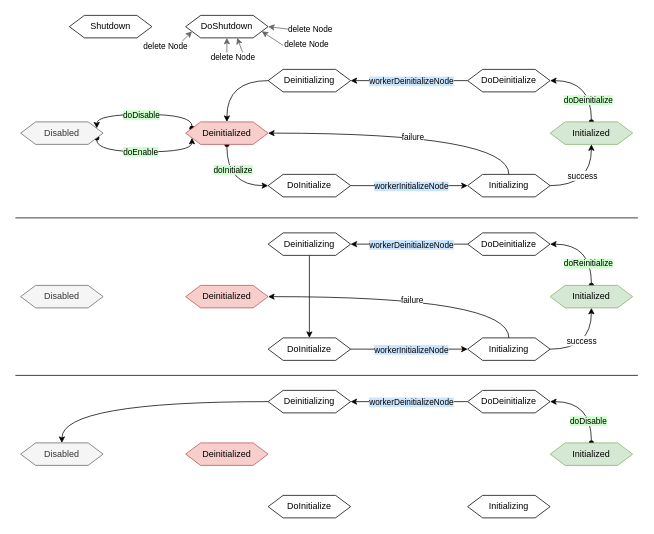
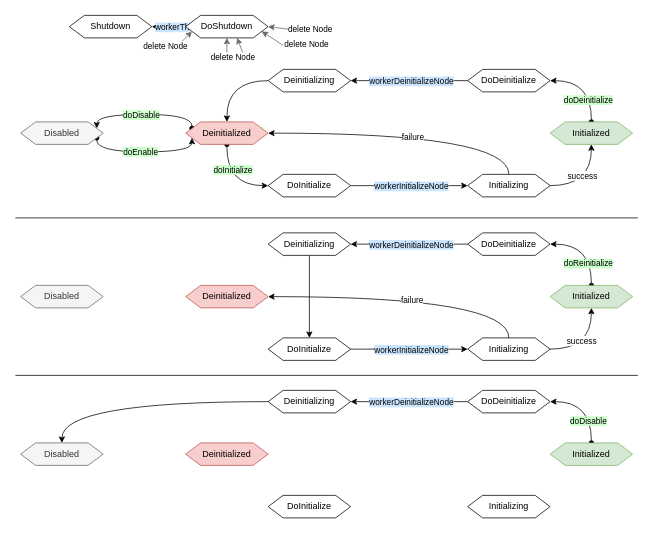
  <mxCell id="0" />
  <mxCell id="1" parent="0" />
  <mxCell id="2" style="edgeStyle=orthogonalEdgeStyle;curved=1;orthogonalLoop=1;jettySize=auto;html=1;exitX=0.5;exitY=1;exitDx=0;exitDy=0;entryX=0;entryY=0.5;entryDx=0;entryDy=0;startArrow=oval;startFill=1;" parent="1" source="6" target="10" edge="1"><mxGeometry relative="1" as="geometry" /></mxCell>
  <mxCell id="3" value="doInitialize" style="edgeLabel;html=1;align=center;verticalAlign=middle;resizable=0;points=[];labelBackgroundColor=#CCFFCC;" parent="2" vertex="1" connectable="0"><mxGeometry x="-0.404" y="7" relative="1" as="geometry"><mxPoint as="offset" /></mxGeometry></mxCell>
  <mxCell id="4" style="edgeStyle=orthogonalEdgeStyle;orthogonalLoop=1;jettySize=auto;html=1;exitX=0;exitY=0.25;exitDx=0;exitDy=0;entryX=1;entryY=0.25;entryDx=0;entryDy=0;startArrow=oval;startFill=1;curved=1;" parent="1" source="6" target="31" edge="1"><mxGeometry relative="1" as="geometry"><Array as="points"><mxPoint x="256" y="152" /><mxPoint x="129" y="152" /></Array></mxGeometry></mxCell>
  <mxCell id="5" value="doDisable" style="edgeLabel;html=1;align=center;verticalAlign=middle;resizable=0;points=[];labelBackgroundColor=#CCFFCC;" parent="4" vertex="1" connectable="0"><mxGeometry x="0.166" y="2" relative="1" as="geometry"><mxPoint x="9" y="-2" as="offset" /></mxGeometry></mxCell>
  <mxCell id="6" value="Deinitialized" style="shape=hexagon;perimeter=hexagonPerimeter2;whiteSpace=wrap;html=1;fixedSize=1;fillColor=#f8cecc;strokeColor=#b85450;" parent="1" vertex="1"><mxGeometry x="247" y="162" width="110" height="30" as="geometry" /></mxCell>
  <mxCell id="7" style="edgeStyle=orthogonalEdgeStyle;orthogonalLoop=1;jettySize=auto;html=1;exitX=1;exitY=0.5;exitDx=0;exitDy=0;entryX=0;entryY=0.5;entryDx=0;entryDy=0;rounded=0;" parent="1" source="10" target="16" edge="1"><mxGeometry relative="1" as="geometry" /></mxCell>
  <mxCell id="8" value="workerInitializeNode" style="edgeLabel;html=1;align=center;verticalAlign=middle;resizable=0;points=[];labelBackgroundColor=#CCE5FF;" parent="7" vertex="1" connectable="0"><mxGeometry x="-0.657" relative="1" as="geometry"><mxPoint x="53" as="offset" /></mxGeometry></mxCell>
  <mxCell id="9" style="edgeStyle=none;rounded=0;orthogonalLoop=1;jettySize=auto;html=1;startArrow=none;startFill=0;fillColor=#f5f5f5;strokeColor=#666666;entryX=0.5;entryY=1;entryDx=0;entryDy=0;" parent="1" target="34" edge="1"><mxGeometry relative="1" as="geometry"><mxPoint x="302" y="80" as="sourcePoint" /><mxPoint x="317" y="60" as="targetPoint" /></mxGeometry></mxCell>
  <mxCell id="10" value="DoInitialize" style="shape=hexagon;perimeter=hexagonPerimeter2;whiteSpace=wrap;html=1;fixedSize=1;" parent="1" vertex="1"><mxGeometry x="357" y="232" width="110" height="30" as="geometry" /></mxCell>
  <mxCell id="11" style="edgeStyle=orthogonalEdgeStyle;orthogonalLoop=1;jettySize=auto;html=1;exitX=1;exitY=0.5;exitDx=0;exitDy=0;entryX=0.5;entryY=1;entryDx=0;entryDy=0;curved=1;" parent="1" source="16" target="20" edge="1"><mxGeometry relative="1" as="geometry" /></mxCell>
  <mxCell id="12" value="success" style="edgeLabel;html=1;align=center;verticalAlign=middle;resizable=0;points=[];" parent="11" vertex="1" connectable="0"><mxGeometry x="0.25" y="13" relative="1" as="geometry"><mxPoint as="offset" /></mxGeometry></mxCell>
  <mxCell id="13" style="edgeStyle=none;rounded=0;orthogonalLoop=1;jettySize=auto;html=1;entryX=0.625;entryY=1;entryDx=0;entryDy=0;startArrow=none;startFill=0;fillColor=#f5f5f5;strokeColor=#666666;" parent="1" target="34" edge="1"><mxGeometry relative="1" as="geometry"><mxPoint x="327" y="80" as="sourcePoint" /></mxGeometry></mxCell>
  <mxCell id="14" style="edgeStyle=orthogonalEdgeStyle;orthogonalLoop=1;jettySize=auto;html=1;exitX=0.5;exitY=0;exitDx=0;exitDy=0;entryX=1;entryY=0.5;entryDx=0;entryDy=0;curved=1;" parent="1" source="16" target="6" edge="1"><mxGeometry relative="1" as="geometry" /></mxCell>
  <mxCell id="15" value="failure" style="edgeLabel;html=1;align=center;verticalAlign=middle;resizable=0;points=[];" parent="14" vertex="1" connectable="0"><mxGeometry x="-0.021" y="5" relative="1" as="geometry"><mxPoint as="offset" /></mxGeometry></mxCell>
  <mxCell id="16" value="Initializing" style="shape=hexagon;perimeter=hexagonPerimeter2;whiteSpace=wrap;html=1;fixedSize=1;" parent="1" vertex="1"><mxGeometry x="623" y="232" width="110" height="30" as="geometry" /></mxCell>
  <mxCell id="17" style="edgeStyle=orthogonalEdgeStyle;orthogonalLoop=1;jettySize=auto;html=1;exitX=0.5;exitY=0;exitDx=0;exitDy=0;entryX=1;entryY=0.5;entryDx=0;entryDy=0;curved=1;startArrow=oval;startFill=1;" parent="1" source="20" target="25" edge="1"><mxGeometry relative="1" as="geometry" /></mxCell>
  <mxCell id="18" value="doDeinitialize" style="edgeLabel;html=1;align=center;verticalAlign=middle;resizable=0;points=[];labelBackgroundColor=#CCFFCC;" parent="17" vertex="1" connectable="0"><mxGeometry x="-0.358" y="8" relative="1" as="geometry"><mxPoint x="3" y="5" as="offset" /></mxGeometry></mxCell>
  <mxCell id="19" style="edgeStyle=none;rounded=0;orthogonalLoop=1;jettySize=auto;html=1;entryX=1;entryY=0.75;entryDx=0;entryDy=0;startArrow=none;startFill=0;fillColor=#f5f5f5;strokeColor=#666666;" parent="1" target="34" edge="1"><mxGeometry relative="1" as="geometry"><mxPoint x="377" y="60" as="sourcePoint" /></mxGeometry></mxCell>
  <mxCell id="20" value="Initialized&lt;span style=&quot;color: rgba(0 , 0 , 0 , 0) ; font-family: monospace ; font-size: 0px&quot;&gt;%3CmxGraphModel%3E%3Croot%3E%3CmxCell%20id%3D%220%22%2F%3E%3CmxCell%20id%3D%221%22%20parent%3D%220%22%2F%3E%3CmxCell%20id%3D%222%22%20value%3D%22Deinitialized%22%20style%3D%22shape%3Dhexagon%3Bperimeter%3DhexagonPerimeter2%3BwhiteSpace%3Dwrap%3Bhtml%3D1%3BfixedSize%3D1%3B%22%20vertex%3D%221%22%20parent%3D%221%22%3E%3CmxGeometry%20x%3D%22340%22%20y%3D%22390%22%20width%3D%22110%22%20height%3D%2230%22%20as%3D%22geometry%22%2F%3E%3C%2FmxCell%3E%3C%2Froot%3E%3C%2FmxGraphModel%3E&lt;/span&gt;" style="shape=hexagon;perimeter=hexagonPerimeter2;whiteSpace=wrap;html=1;fixedSize=1;fillColor=#d5e8d4;strokeColor=#82b366;" parent="1" vertex="1"><mxGeometry x="733" y="162" width="110" height="30" as="geometry" /></mxCell>
  <mxCell id="21" style="edgeStyle=orthogonalEdgeStyle;orthogonalLoop=1;jettySize=auto;html=1;exitX=0;exitY=0.5;exitDx=0;exitDy=0;entryX=1;entryY=0.5;entryDx=0;entryDy=0;rounded=0;" parent="1" source="25" target="27" edge="1"><mxGeometry relative="1" as="geometry" /></mxCell>
  <mxCell id="22" value="workerDeinitializeNode" style="edgeLabel;html=1;align=center;verticalAlign=middle;resizable=0;points=[];labelBackgroundColor=#CCE5FF;" parent="21" vertex="1" connectable="0"><mxGeometry x="0.598" y="2" relative="1" as="geometry"><mxPoint x="49" y="-2" as="offset" /></mxGeometry></mxCell>
  <mxCell id="23" style="edgeStyle=none;rounded=0;orthogonalLoop=1;jettySize=auto;html=1;entryX=1;entryY=0.5;entryDx=0;entryDy=0;startArrow=none;startFill=0;fillColor=#f5f5f5;strokeColor=#666666;" parent="1" target="34" edge="1"><mxGeometry relative="1" as="geometry"><mxPoint x="397" y="40" as="sourcePoint" /></mxGeometry></mxCell>
  <mxCell id="24" value="delete Node" style="edgeLabel;html=1;align=center;verticalAlign=middle;resizable=0;points=[];" parent="23" vertex="1" connectable="0"><mxGeometry x="-0.459" relative="1" as="geometry"><mxPoint x="26" as="offset" /></mxGeometry></mxCell>
  <mxCell id="25" value="DoDeinitialize" style="shape=hexagon;perimeter=hexagonPerimeter2;whiteSpace=wrap;html=1;fixedSize=1;" parent="1" vertex="1"><mxGeometry x="623" y="92" width="110" height="30" as="geometry" /></mxCell>
  <mxCell id="26" style="edgeStyle=orthogonalEdgeStyle;curved=1;orthogonalLoop=1;jettySize=auto;html=1;exitX=0;exitY=0.5;exitDx=0;exitDy=0;entryX=0.5;entryY=0;entryDx=0;entryDy=0;" parent="1" source="27" target="6" edge="1"><mxGeometry relative="1" as="geometry" /></mxCell>
  <mxCell id="27" value="Deinitializing" style="shape=hexagon;perimeter=hexagonPerimeter2;whiteSpace=wrap;html=1;fixedSize=1;" parent="1" vertex="1"><mxGeometry x="357" y="92" width="110" height="30" as="geometry" /></mxCell>
  <mxCell id="28" style="edgeStyle=orthogonalEdgeStyle;orthogonalLoop=1;jettySize=auto;html=1;exitX=1;exitY=0.75;exitDx=0;exitDy=0;entryX=0;entryY=0.75;entryDx=0;entryDy=0;startArrow=oval;startFill=1;curved=1;" parent="1" source="31" target="6" edge="1"><mxGeometry relative="1" as="geometry"><Array as="points"><mxPoint x="129" y="202" /><mxPoint x="256" y="202" /></Array></mxGeometry></mxCell>
  <mxCell id="29" value="doEnable" style="edgeLabel;html=1;align=center;verticalAlign=middle;resizable=0;points=[];labelBackgroundColor=#CCFFCC;" parent="28" vertex="1" connectable="0"><mxGeometry x="-0.206" y="1" relative="1" as="geometry"><mxPoint x="12" as="offset" /></mxGeometry></mxCell>
  <mxCell id="30" style="edgeStyle=none;rounded=0;orthogonalLoop=1;jettySize=auto;html=1;startArrow=none;startFill=0;fillColor=#f5f5f5;strokeColor=#666666;entryX=0;entryY=0.75;entryDx=0;entryDy=0;" parent="1" target="34" edge="1"><mxGeometry relative="1" as="geometry"><mxPoint x="237" y="60" as="sourcePoint" /></mxGeometry></mxCell>
  <mxCell id="31" value="Disabled" style="shape=hexagon;perimeter=hexagonPerimeter2;whiteSpace=wrap;html=1;fixedSize=1;fillColor=#f5f5f5;fontColor=#333333;strokeColor=#666666;" parent="1" vertex="1"><mxGeometry x="27" y="162" width="110" height="30" as="geometry" /></mxCell>
+ <mxCell id="32" style="edgeStyle=orthogonalEdgeStyle;orthogonalLoop=1;jettySize=auto;html=1;exitX=0;exitY=0.5;exitDx=0;exitDy=0;entryX=1;entryY=0.5;entryDx=0;entryDy=0;startArrow=none;startFill=0;rounded=0;" parent="1" source="34" target="35" edge="1"><mxGeometry relative="1" as="geometry" /></mxCell>
+ <mxCell id="33" value="workerThread" style="edgeLabel;html=1;align=center;verticalAlign=middle;resizable=0;points=[];labelBackgroundColor=#CCE5FF;" parent="32" vertex="1" connectable="0"><mxGeometry x="0.29" relative="1" as="geometry"><mxPoint x="21" as="offset" /></mxGeometry></mxCell>
  <mxCell id="34" value="DoShutdown" style="shape=hexagon;perimeter=hexagonPerimeter2;whiteSpace=wrap;html=1;fixedSize=1;" parent="1" vertex="1"><mxGeometry x="247" y="20" width="110" height="30" as="geometry" /></mxCell>
  <mxCell id="35" value="Shutdown" style="shape=hexagon;perimeter=hexagonPerimeter2;whiteSpace=wrap;html=1;fixedSize=1;" parent="1" vertex="1"><mxGeometry x="92" y="20" width="110" height="30" as="geometry" /></mxCell>
  <mxCell id="36" value="Deinitialized" style="shape=hexagon;perimeter=hexagonPerimeter2;whiteSpace=wrap;html=1;fixedSize=1;fillColor=#f8cecc;strokeColor=#b85450;" parent="1" vertex="1"><mxGeometry x="247" y="380" width="110" height="30" as="geometry" /></mxCell>
  <mxCell id="37" style="edgeStyle=orthogonalEdgeStyle;orthogonalLoop=1;jettySize=auto;html=1;exitX=1;exitY=0.5;exitDx=0;exitDy=0;entryX=0;entryY=0.5;entryDx=0;entryDy=0;rounded=0;" parent="1" source="39" target="44" edge="1"><mxGeometry relative="1" as="geometry" /></mxCell>
  <mxCell id="38" value="workerInitializeNode" style="edgeLabel;html=1;align=center;verticalAlign=middle;resizable=0;points=[];labelBackgroundColor=#CCE5FF;" parent="37" vertex="1" connectable="0"><mxGeometry x="-0.657" relative="1" as="geometry"><mxPoint x="53" as="offset" /></mxGeometry></mxCell>
  <mxCell id="39" value="DoInitialize" style="shape=hexagon;perimeter=hexagonPerimeter2;whiteSpace=wrap;html=1;fixedSize=1;" parent="1" vertex="1"><mxGeometry x="357" y="450" width="110" height="30" as="geometry" /></mxCell>
  <mxCell id="40" style="edgeStyle=orthogonalEdgeStyle;orthogonalLoop=1;jettySize=auto;html=1;exitX=1;exitY=0.5;exitDx=0;exitDy=0;entryX=0.5;entryY=1;entryDx=0;entryDy=0;curved=1;" parent="1" source="44" target="47" edge="1"><mxGeometry relative="1" as="geometry" /></mxCell>
  <mxCell id="41" value="success" style="edgeLabel;html=1;align=center;verticalAlign=middle;resizable=0;points=[];" parent="40" vertex="1" connectable="0"><mxGeometry x="-0.47" y="7" relative="1" as="geometry"><mxPoint x="12" y="-5" as="offset" /></mxGeometry></mxCell>
  <mxCell id="42" style="edgeStyle=orthogonalEdgeStyle;curved=1;orthogonalLoop=1;jettySize=auto;html=1;exitX=0.5;exitY=0;exitDx=0;exitDy=0;entryX=1;entryY=0.5;entryDx=0;entryDy=0;" parent="1" source="44" target="36" edge="1"><mxGeometry relative="1" as="geometry" /></mxCell>
  <mxCell id="43" value="failure" style="edgeLabel;html=1;align=center;verticalAlign=middle;resizable=0;points=[];" parent="42" vertex="1" connectable="0"><mxGeometry x="-0.018" y="4" relative="1" as="geometry"><mxPoint as="offset" /></mxGeometry></mxCell>
  <mxCell id="44" value="Initializing" style="shape=hexagon;perimeter=hexagonPerimeter2;whiteSpace=wrap;html=1;fixedSize=1;" parent="1" vertex="1"><mxGeometry x="623" y="450" width="110" height="30" as="geometry" /></mxCell>
  <mxCell id="45" style="edgeStyle=orthogonalEdgeStyle;orthogonalLoop=1;jettySize=auto;html=1;exitX=0.5;exitY=0;exitDx=0;exitDy=0;entryX=1;entryY=0.5;entryDx=0;entryDy=0;curved=1;startArrow=oval;startFill=1;" parent="1" source="47" target="50" edge="1"><mxGeometry relative="1" as="geometry" /></mxCell>
  <mxCell id="46" value="doReinitialize" style="edgeLabel;html=1;align=center;verticalAlign=middle;resizable=0;points=[];labelBackgroundColor=#CCFFCC;" parent="45" vertex="1" connectable="0"><mxGeometry x="-0.358" y="8" relative="1" as="geometry"><mxPoint x="3" y="5" as="offset" /></mxGeometry></mxCell>
  <mxCell id="47" value="Initialized&lt;span style=&quot;color: rgba(0 , 0 , 0 , 0) ; font-family: monospace ; font-size: 0px&quot;&gt;%3CmxGraphModel%3E%3Croot%3E%3CmxCell%20id%3D%220%22%2F%3E%3CmxCell%20id%3D%221%22%20parent%3D%220%22%2F%3E%3CmxCell%20id%3D%222%22%20value%3D%22Deinitialized%22%20style%3D%22shape%3Dhexagon%3Bperimeter%3DhexagonPerimeter2%3BwhiteSpace%3Dwrap%3Bhtml%3D1%3BfixedSize%3D1%3B%22%20vertex%3D%221%22%20parent%3D%221%22%3E%3CmxGeometry%20x%3D%22340%22%20y%3D%22390%22%20width%3D%22110%22%20height%3D%2230%22%20as%3D%22geometry%22%2F%3E%3C%2FmxCell%3E%3C%2Froot%3E%3C%2FmxGraphModel%3E&lt;/span&gt;" style="shape=hexagon;perimeter=hexagonPerimeter2;whiteSpace=wrap;html=1;fixedSize=1;fillColor=#d5e8d4;strokeColor=#82b366;" parent="1" vertex="1"><mxGeometry x="733" y="380" width="110" height="30" as="geometry" /></mxCell>
  <mxCell id="48" style="edgeStyle=orthogonalEdgeStyle;orthogonalLoop=1;jettySize=auto;html=1;exitX=0;exitY=0.5;exitDx=0;exitDy=0;entryX=1;entryY=0.5;entryDx=0;entryDy=0;rounded=0;" parent="1" source="50" target="52" edge="1"><mxGeometry relative="1" as="geometry" /></mxCell>
  <mxCell id="49" value="workerDeinitializeNode" style="edgeLabel;html=1;align=center;verticalAlign=middle;resizable=0;points=[];labelBackgroundColor=#CCE5FF;" parent="48" vertex="1" connectable="0"><mxGeometry x="0.598" y="2" relative="1" as="geometry"><mxPoint x="49" y="-2" as="offset" /></mxGeometry></mxCell>
  <mxCell id="50" value="DoDeinitialize" style="shape=hexagon;perimeter=hexagonPerimeter2;whiteSpace=wrap;html=1;fixedSize=1;" parent="1" vertex="1"><mxGeometry x="623" y="310" width="110" height="30" as="geometry" /></mxCell>
  <mxCell id="51" style="edgeStyle=orthogonalEdgeStyle;orthogonalLoop=1;jettySize=auto;html=1;exitX=0.5;exitY=1;exitDx=0;exitDy=0;entryX=0.5;entryY=0;entryDx=0;entryDy=0;rounded=0;jumpStyle=none;" parent="1" source="52" target="39" edge="1"><mxGeometry relative="1" as="geometry" /></mxCell>
  <mxCell id="52" value="Deinitializing" style="shape=hexagon;perimeter=hexagonPerimeter2;whiteSpace=wrap;html=1;fixedSize=1;" parent="1" vertex="1"><mxGeometry x="357" y="310" width="110" height="30" as="geometry" /></mxCell>
  <mxCell id="53" value="Disabled" style="shape=hexagon;perimeter=hexagonPerimeter2;whiteSpace=wrap;html=1;fixedSize=1;fillColor=#f5f5f5;fontColor=#333333;strokeColor=#666666;" parent="1" vertex="1"><mxGeometry x="27" y="380" width="110" height="30" as="geometry" /></mxCell>
  <mxCell id="54" value="Deinitialized" style="shape=hexagon;perimeter=hexagonPerimeter2;whiteSpace=wrap;html=1;fixedSize=1;fillColor=#f8cecc;strokeColor=#b85450;" parent="1" vertex="1"><mxGeometry x="247" y="590" width="110" height="30" as="geometry" /></mxCell>
  <mxCell id="55" value="DoInitialize" style="shape=hexagon;perimeter=hexagonPerimeter2;whiteSpace=wrap;html=1;fixedSize=1;" parent="1" vertex="1"><mxGeometry x="357" y="660" width="110" height="30" as="geometry" /></mxCell>
  <mxCell id="56" value="Initializing" style="shape=hexagon;perimeter=hexagonPerimeter2;whiteSpace=wrap;html=1;fixedSize=1;" parent="1" vertex="1"><mxGeometry x="623" y="660" width="110" height="30" as="geometry" /></mxCell>
  <mxCell id="57" style="edgeStyle=orthogonalEdgeStyle;orthogonalLoop=1;jettySize=auto;html=1;exitX=0.5;exitY=0;exitDx=0;exitDy=0;entryX=1;entryY=0.5;entryDx=0;entryDy=0;curved=1;startArrow=oval;startFill=1;" parent="1" source="59" target="62" edge="1"><mxGeometry relative="1" as="geometry" /></mxCell>
  <mxCell id="58" value="doDisable" style="edgeLabel;html=1;align=center;verticalAlign=middle;resizable=0;points=[];labelBackgroundColor=#CCFFCC;" parent="57" vertex="1" connectable="0"><mxGeometry x="-0.358" y="8" relative="1" as="geometry"><mxPoint x="3" y="5" as="offset" /></mxGeometry></mxCell>
  <mxCell id="59" value="Initialized&lt;span style=&quot;color: rgba(0 , 0 , 0 , 0) ; font-family: monospace ; font-size: 0px&quot;&gt;%3CmxGraphModel%3E%3Croot%3E%3CmxCell%20id%3D%220%22%2F%3E%3CmxCell%20id%3D%221%22%20parent%3D%220%22%2F%3E%3CmxCell%20id%3D%222%22%20value%3D%22Deinitialized%22%20style%3D%22shape%3Dhexagon%3Bperimeter%3DhexagonPerimeter2%3BwhiteSpace%3Dwrap%3Bhtml%3D1%3BfixedSize%3D1%3B%22%20vertex%3D%221%22%20parent%3D%221%22%3E%3CmxGeometry%20x%3D%22340%22%20y%3D%22390%22%20width%3D%22110%22%20height%3D%2230%22%20as%3D%22geometry%22%2F%3E%3C%2FmxCell%3E%3C%2Froot%3E%3C%2FmxGraphModel%3E&lt;/span&gt;" style="shape=hexagon;perimeter=hexagonPerimeter2;whiteSpace=wrap;html=1;fixedSize=1;fillColor=#d5e8d4;strokeColor=#82b366;" parent="1" vertex="1"><mxGeometry x="733" y="590" width="110" height="30" as="geometry" /></mxCell>
  <mxCell id="60" style="edgeStyle=orthogonalEdgeStyle;orthogonalLoop=1;jettySize=auto;html=1;exitX=0;exitY=0.5;exitDx=0;exitDy=0;entryX=1;entryY=0.5;entryDx=0;entryDy=0;rounded=0;" parent="1" source="62" target="64" edge="1"><mxGeometry relative="1" as="geometry" /></mxCell>
  <mxCell id="61" value="workerDeinitializeNode" style="edgeLabel;html=1;align=center;verticalAlign=middle;resizable=0;points=[];labelBackgroundColor=#CCE5FF;" parent="60" vertex="1" connectable="0"><mxGeometry x="0.598" y="2" relative="1" as="geometry"><mxPoint x="49" y="-2" as="offset" /></mxGeometry></mxCell>
  <mxCell id="62" value="DoDeinitialize" style="shape=hexagon;perimeter=hexagonPerimeter2;whiteSpace=wrap;html=1;fixedSize=1;" parent="1" vertex="1"><mxGeometry x="623" y="520" width="110" height="30" as="geometry" /></mxCell>
  <mxCell id="63" style="edgeStyle=orthogonalEdgeStyle;curved=1;orthogonalLoop=1;jettySize=auto;html=1;exitX=0;exitY=0.5;exitDx=0;exitDy=0;entryX=0.5;entryY=0;entryDx=0;entryDy=0;" parent="1" source="64" target="65" edge="1"><mxGeometry relative="1" as="geometry" /></mxCell>
  <mxCell id="64" value="Deinitializing" style="shape=hexagon;perimeter=hexagonPerimeter2;whiteSpace=wrap;html=1;fixedSize=1;" parent="1" vertex="1"><mxGeometry x="357" y="520" width="110" height="30" as="geometry" /></mxCell>
  <mxCell id="65" value="Disabled" style="shape=hexagon;perimeter=hexagonPerimeter2;whiteSpace=wrap;html=1;fixedSize=1;fillColor=#f5f5f5;fontColor=#333333;strokeColor=#666666;" parent="1" vertex="1"><mxGeometry x="27" y="590" width="110" height="30" as="geometry" /></mxCell>
  <mxCell id="66" value="delete Node" style="edgeLabel;html=1;align=center;verticalAlign=middle;resizable=0;points=[];" parent="1" vertex="1" connectable="0"><mxGeometry x="219.997" y="60.003" as="geometry" /></mxCell>
  <mxCell id="67" value="delete Node" style="edgeLabel;html=1;align=center;verticalAlign=middle;resizable=0;points=[];" parent="1" vertex="1" connectable="0"><mxGeometry x="309.997" y="75.003" as="geometry" /></mxCell>
  <mxCell id="68" value="delete Node" style="edgeLabel;html=1;align=center;verticalAlign=middle;resizable=0;points=[];" parent="1" vertex="1" connectable="0"><mxGeometry x="407.997" y="58.003" as="geometry" /></mxCell>
  <mxCell id="69" value="" style="endArrow=none;html=1;rounded=0;" edge="1" parent="1"><mxGeometry width="50" height="50" relative="1" as="geometry"><mxPoint x="20" y="290" as="sourcePoint" /><mxPoint x="850" y="290" as="targetPoint" /></mxGeometry></mxCell>
  <mxCell id="70" value="" style="endArrow=none;html=1;rounded=0;" edge="1" parent="1"><mxGeometry width="50" height="50" relative="1" as="geometry"><mxPoint x="20" y="500" as="sourcePoint" /><mxPoint x="850" y="500" as="targetPoint" /></mxGeometry></mxCell>
